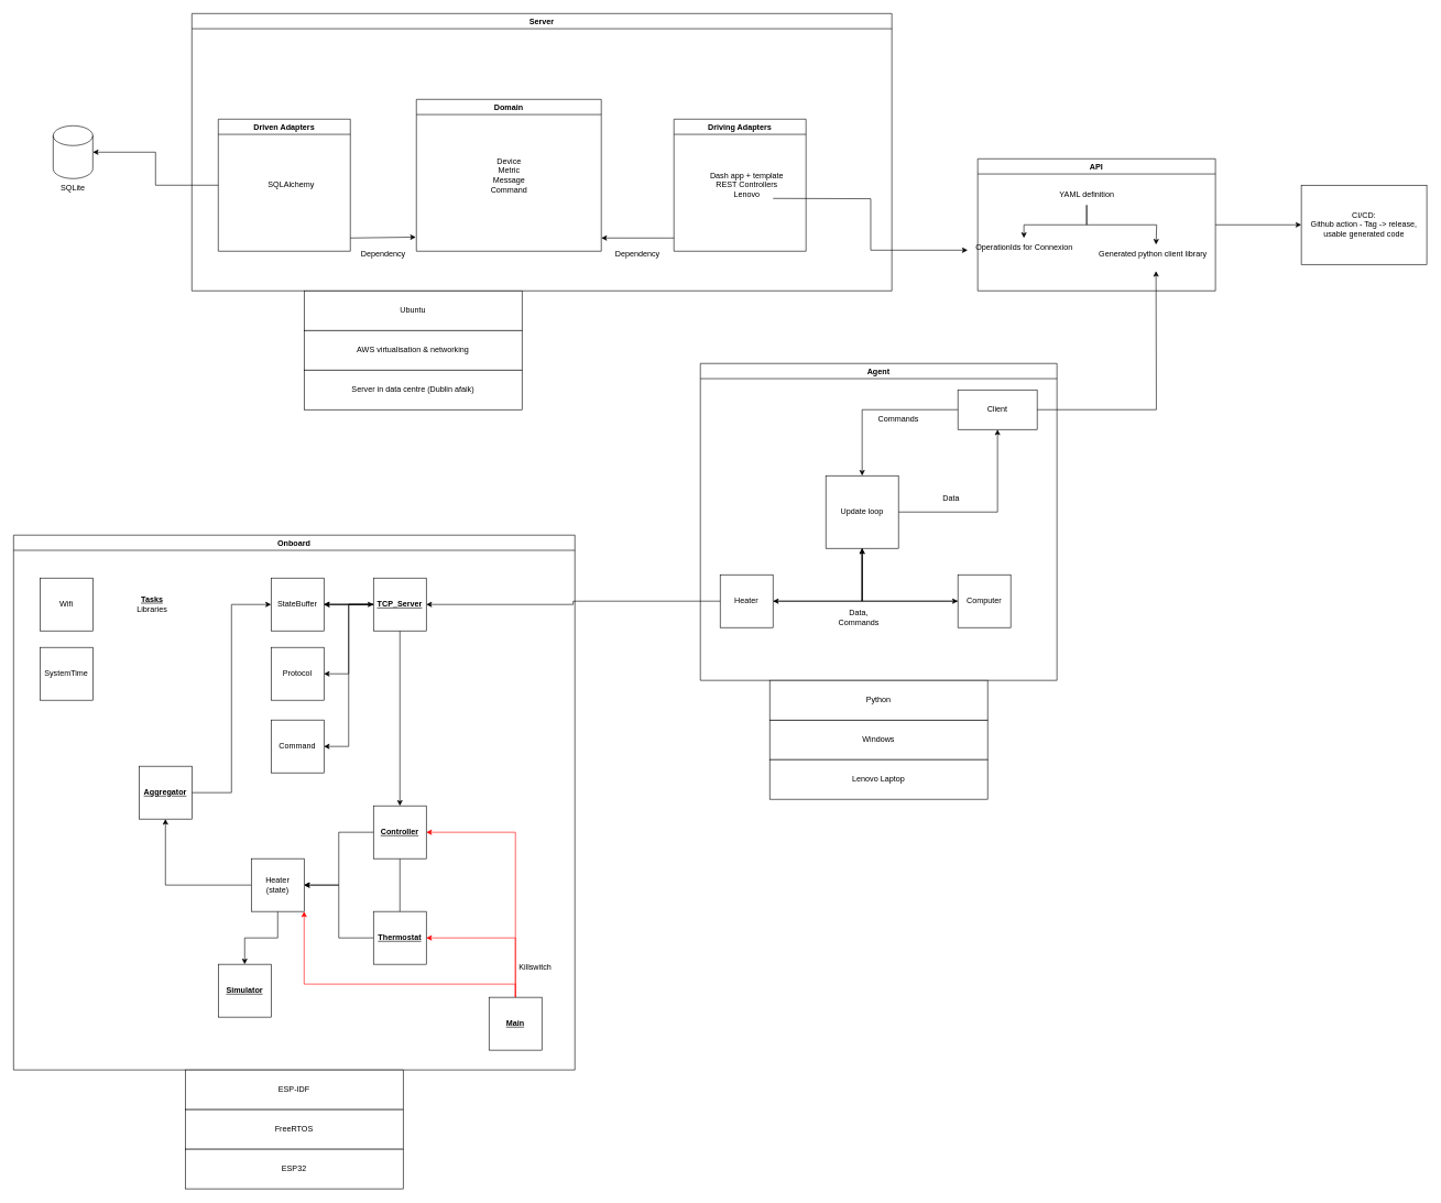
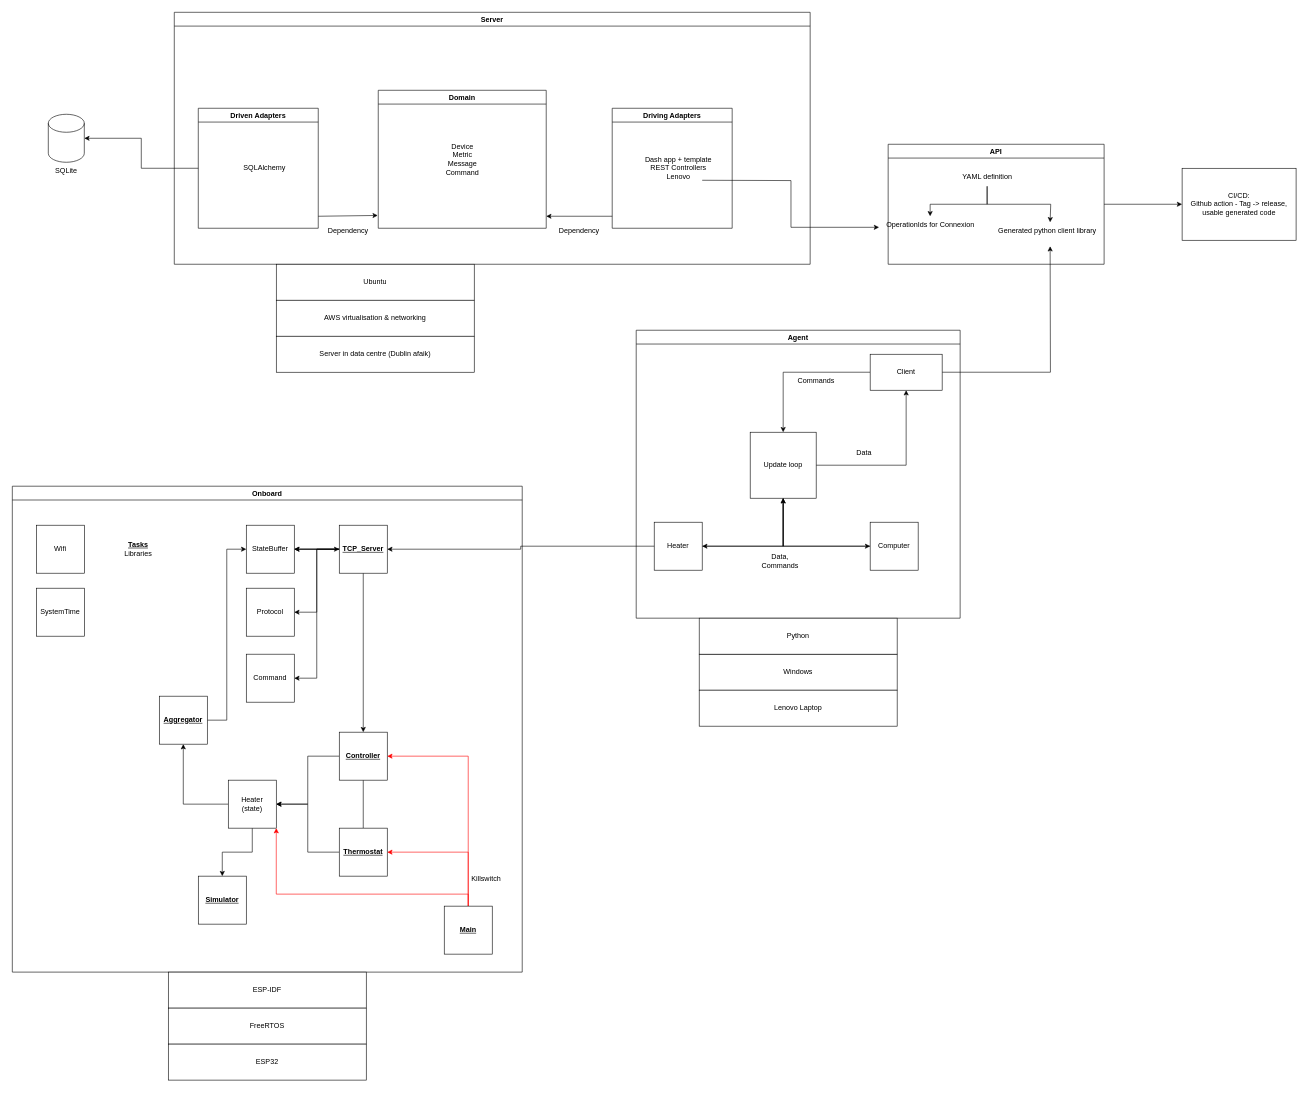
  <mxCell id="0" />
  <mxCell id="1" parent="0" />
  <mxCell id="2" value="Server" style="swimlane;whiteSpace=wrap;html=1;startSize=23;" vertex="1" parent="1"><mxGeometry x="290" y="20" width="1060" height="420" as="geometry" /></mxCell>
  <mxCell id="3" value="Driving Adapters" style="swimlane;whiteSpace=wrap;html=1;" vertex="1" parent="2"><mxGeometry x="730" y="160" width="200" height="200" as="geometry" /></mxCell>
  <mxCell id="4" value="Dash app + template&lt;div&gt;REST Controllers&lt;/div&gt;&lt;div&gt;Lenovo&lt;/div&gt;" style="text;html=1;align=center;verticalAlign=middle;resizable=0;points=[];autosize=1;strokeColor=none;fillColor=none;" vertex="1" parent="3"><mxGeometry x="45" y="70" width="130" height="60" as="geometry" /></mxCell>
  <mxCell id="5" value="Driven Adapters" style="swimlane;whiteSpace=wrap;html=1;" vertex="1" parent="2"><mxGeometry x="40" y="160" width="200" height="200" as="geometry" /></mxCell>
  <mxCell id="6" value="SQLAlchemy" style="text;html=1;align=center;verticalAlign=middle;resizable=0;points=[];autosize=1;strokeColor=none;fillColor=none;" vertex="1" parent="5"><mxGeometry x="65" y="85" width="90" height="30" as="geometry" /></mxCell>
  <mxCell id="7" value="" style="endArrow=classic;html=1;rounded=0;entryX=1;entryY=0.818;entryDx=0;entryDy=0;entryPerimeter=0;" edge="1" parent="2"><mxGeometry width="50" height="50" relative="1" as="geometry"><mxPoint x="730" y="340" as="sourcePoint" /><mxPoint x="620" y="339.96" as="targetPoint" /></mxGeometry></mxCell>
  <mxCell id="8" value="Dependency" style="text;html=1;align=center;verticalAlign=middle;whiteSpace=wrap;rounded=0;" vertex="1" parent="2"><mxGeometry x="260" y="350" width="60" height="30" as="geometry" /></mxCell>
  <mxCell id="9" value="Dependency" style="text;html=1;align=center;verticalAlign=middle;whiteSpace=wrap;rounded=0;" vertex="1" parent="2"><mxGeometry x="645" y="350" width="60" height="30" as="geometry" /></mxCell>
  <mxCell id="10" value="Domain" style="swimlane;whiteSpace=wrap;html=1;" vertex="1" parent="2"><mxGeometry x="340" y="130" width="280" height="230" as="geometry" /></mxCell>
  <mxCell id="11" value="Device&lt;div&gt;Metric&lt;/div&gt;&lt;div&gt;Message&lt;/div&gt;&lt;div&gt;Command&lt;/div&gt;" style="text;html=1;align=center;verticalAlign=middle;resizable=0;points=[];autosize=1;strokeColor=none;fillColor=none;" vertex="1" parent="10"><mxGeometry x="100" y="80" width="80" height="70" as="geometry" /></mxCell>
  <mxCell id="12" value="" style="endArrow=classic;html=1;rounded=0;entryX=-0.003;entryY=0.812;entryDx=0;entryDy=0;entryPerimeter=0;" edge="1" parent="1"><mxGeometry width="50" height="50" relative="1" as="geometry"><mxPoint x="530" y="360" as="sourcePoint" /><mxPoint x="629.16" y="358.64" as="targetPoint" /></mxGeometry></mxCell>
  <mxCell id="13" style="edgeStyle=orthogonalEdgeStyle;rounded=0;orthogonalLoop=1;jettySize=auto;html=1;entryX=0;entryY=0.5;entryDx=0;entryDy=0;" edge="1" parent="1" source="14" target="79"><mxGeometry relative="1" as="geometry" /></mxCell>
  <mxCell id="14" value="API" style="swimlane;whiteSpace=wrap;html=1;" vertex="1" parent="1"><mxGeometry x="1480" y="240" width="360" height="200" as="geometry" /></mxCell>
  <mxCell id="15" value="" style="edgeStyle=orthogonalEdgeStyle;rounded=0;orthogonalLoop=1;jettySize=auto;html=1;" edge="1" parent="14" source="17" target="18"><mxGeometry relative="1" as="geometry"><Array as="points"><mxPoint x="165" y="100" /><mxPoint x="70" y="100" /></Array></mxGeometry></mxCell>
  <mxCell id="16" value="" style="edgeStyle=orthogonalEdgeStyle;rounded=0;orthogonalLoop=1;jettySize=auto;html=1;" edge="1" parent="14" source="17"><mxGeometry relative="1" as="geometry"><mxPoint x="270" y="130" as="targetPoint" /><Array as="points"><mxPoint x="165" y="100" /><mxPoint x="271" y="100" /><mxPoint x="271" y="130" /></Array></mxGeometry></mxCell>
  <mxCell id="17" value="YAML definition" style="text;html=1;align=center;verticalAlign=middle;resizable=0;points=[];autosize=1;strokeColor=none;fillColor=none;" vertex="1" parent="14"><mxGeometry x="110" y="40" width="110" height="30" as="geometry" /></mxCell>
  <mxCell id="18" value="OperationIds for Connexion" style="text;html=1;align=center;verticalAlign=middle;resizable=0;points=[];autosize=1;strokeColor=none;fillColor=none;" vertex="1" parent="14"><mxGeometry x="-15" y="120" width="170" height="30" as="geometry" /></mxCell>
  <mxCell id="19" value="Generated python client library" style="text;html=1;align=center;verticalAlign=middle;resizable=0;points=[];autosize=1;strokeColor=none;fillColor=none;" vertex="1" parent="14"><mxGeometry x="170" y="130" width="190" height="30" as="geometry" /></mxCell>
  <mxCell id="20" style="edgeStyle=orthogonalEdgeStyle;rounded=0;orthogonalLoop=1;jettySize=auto;html=1;entryX=-0.001;entryY=0.614;entryDx=0;entryDy=0;entryPerimeter=0;" edge="1" parent="1" target="18"><mxGeometry relative="1" as="geometry"><mxPoint x="1170" y="300" as="sourcePoint" /></mxGeometry></mxCell>
  <mxCell id="21" value="" style="shape=cylinder3;whiteSpace=wrap;html=1;boundedLbl=1;backgroundOutline=1;size=15;" vertex="1" parent="1"><mxGeometry x="80" y="190" width="60" height="80" as="geometry" /></mxCell>
  <mxCell id="22" value="SQLite" style="text;html=1;align=center;verticalAlign=middle;whiteSpace=wrap;rounded=0;" vertex="1" parent="1"><mxGeometry x="80" y="270" width="60" height="30" as="geometry" /></mxCell>
  <mxCell id="23" style="edgeStyle=orthogonalEdgeStyle;rounded=0;orthogonalLoop=1;jettySize=auto;html=1;entryX=1;entryY=0.5;entryDx=0;entryDy=0;entryPerimeter=0;" edge="1" parent="1" source="5" target="21"><mxGeometry relative="1" as="geometry" /></mxCell>
  <mxCell id="24" value="Agent" style="swimlane;whiteSpace=wrap;html=1;" vertex="1" parent="1"><mxGeometry x="1060" y="550" width="540" height="480" as="geometry" /></mxCell>
  <mxCell id="25" style="edgeStyle=orthogonalEdgeStyle;rounded=0;orthogonalLoop=1;jettySize=auto;html=1;" edge="1" parent="24" source="27"><mxGeometry relative="1" as="geometry"><mxPoint x="690" y="-140" as="targetPoint" /></mxGeometry></mxCell>
  <mxCell id="26" style="edgeStyle=orthogonalEdgeStyle;rounded=0;orthogonalLoop=1;jettySize=auto;html=1;entryX=0.5;entryY=0;entryDx=0;entryDy=0;" edge="1" parent="24" source="27" target="31"><mxGeometry relative="1" as="geometry" /></mxCell>
  <mxCell id="27" value="Client" style="rounded=0;whiteSpace=wrap;html=1;" vertex="1" parent="24"><mxGeometry x="390" y="40" width="120" height="60" as="geometry" /></mxCell>
  <mxCell id="28" style="edgeStyle=orthogonalEdgeStyle;rounded=0;orthogonalLoop=1;jettySize=auto;html=1;entryX=0.5;entryY=1;entryDx=0;entryDy=0;" edge="1" parent="24" source="31" target="27"><mxGeometry relative="1" as="geometry" /></mxCell>
  <mxCell id="29" style="edgeStyle=orthogonalEdgeStyle;rounded=0;orthogonalLoop=1;jettySize=auto;html=1;entryX=0;entryY=0.5;entryDx=0;entryDy=0;" edge="1" parent="24" source="31" target="37"><mxGeometry relative="1" as="geometry"><Array as="points"><mxPoint x="245" y="360" /></Array></mxGeometry></mxCell>
  <mxCell id="30" style="edgeStyle=orthogonalEdgeStyle;rounded=0;orthogonalLoop=1;jettySize=auto;html=1;entryX=1;entryY=0.5;entryDx=0;entryDy=0;" edge="1" parent="24" source="31" target="35"><mxGeometry relative="1" as="geometry"><Array as="points"><mxPoint x="245" y="360" /></Array></mxGeometry></mxCell>
  <mxCell id="31" value="Update loop" style="whiteSpace=wrap;html=1;aspect=fixed;" vertex="1" parent="24"><mxGeometry x="190" y="170" width="110" height="110" as="geometry" /></mxCell>
  <mxCell id="32" value="Data" style="text;html=1;align=center;verticalAlign=middle;whiteSpace=wrap;rounded=0;" vertex="1" parent="24"><mxGeometry x="350" y="190" width="60" height="30" as="geometry" /></mxCell>
  <mxCell id="33" value="Commands" style="text;html=1;align=center;verticalAlign=middle;whiteSpace=wrap;rounded=0;" vertex="1" parent="24"><mxGeometry x="270" y="70" width="60" height="30" as="geometry" /></mxCell>
  <mxCell id="34" style="edgeStyle=orthogonalEdgeStyle;rounded=0;orthogonalLoop=1;jettySize=auto;html=1;entryX=0.5;entryY=1;entryDx=0;entryDy=0;" edge="1" parent="24" source="35" target="31"><mxGeometry relative="1" as="geometry" /></mxCell>
  <mxCell id="35" value="Heater" style="whiteSpace=wrap;html=1;aspect=fixed;" vertex="1" parent="24"><mxGeometry x="30" y="320" width="80" height="80" as="geometry" /></mxCell>
  <mxCell id="36" style="edgeStyle=orthogonalEdgeStyle;rounded=0;orthogonalLoop=1;jettySize=auto;html=1;entryX=0.5;entryY=1;entryDx=0;entryDy=0;" edge="1" parent="24" source="37" target="31"><mxGeometry relative="1" as="geometry" /></mxCell>
  <mxCell id="37" value="Computer" style="whiteSpace=wrap;html=1;aspect=fixed;" vertex="1" parent="24"><mxGeometry x="390" y="320" width="80" height="80" as="geometry" /></mxCell>
  <mxCell id="38" value="Data, Commands" style="text;html=1;align=center;verticalAlign=middle;whiteSpace=wrap;rounded=0;" vertex="1" parent="24"><mxGeometry x="210" y="370" width="60" height="30" as="geometry" /></mxCell>
  <mxCell id="39" value="Onboard" style="swimlane;whiteSpace=wrap;html=1;" vertex="1" parent="1"><mxGeometry x="20" y="810" width="850" height="810" as="geometry" /></mxCell>
  <mxCell id="40" value="" style="edgeStyle=orthogonalEdgeStyle;rounded=0;orthogonalLoop=1;jettySize=auto;html=1;" edge="1" parent="39" source="45" target="47"><mxGeometry relative="1" as="geometry" /></mxCell>
  <mxCell id="41" value="" style="edgeStyle=orthogonalEdgeStyle;rounded=0;orthogonalLoop=1;jettySize=auto;html=1;" edge="1" parent="39" source="45" target="50"><mxGeometry relative="1" as="geometry" /></mxCell>
  <mxCell id="42" value="" style="edgeStyle=orthogonalEdgeStyle;rounded=0;orthogonalLoop=1;jettySize=auto;html=1;" edge="1" parent="39" source="45" target="47"><mxGeometry relative="1" as="geometry" /></mxCell>
  <mxCell id="43" style="edgeStyle=orthogonalEdgeStyle;rounded=0;orthogonalLoop=1;jettySize=auto;html=1;entryX=1;entryY=0.5;entryDx=0;entryDy=0;" edge="1" parent="39" source="45" target="53"><mxGeometry relative="1" as="geometry" /></mxCell>
  <mxCell id="44" style="edgeStyle=orthogonalEdgeStyle;rounded=0;orthogonalLoop=1;jettySize=auto;html=1;entryX=1;entryY=0.5;entryDx=0;entryDy=0;" edge="1" parent="39" source="45" target="54"><mxGeometry relative="1" as="geometry" /></mxCell>
  <mxCell id="45" value="&lt;b&gt;&lt;u&gt;TCP_Server&lt;/u&gt;&lt;/b&gt;" style="whiteSpace=wrap;html=1;aspect=fixed;" vertex="1" parent="39"><mxGeometry x="545" y="65" width="80" height="80" as="geometry" /></mxCell>
  <mxCell id="46" style="edgeStyle=orthogonalEdgeStyle;rounded=0;orthogonalLoop=1;jettySize=auto;html=1;entryX=0;entryY=0.5;entryDx=0;entryDy=0;" edge="1" parent="39" source="47" target="45"><mxGeometry relative="1" as="geometry" /></mxCell>
  <mxCell id="47" value="StateBuffer" style="whiteSpace=wrap;html=1;aspect=fixed;" vertex="1" parent="39"><mxGeometry x="390" y="65" width="80" height="80" as="geometry" /></mxCell>
  <mxCell id="48" value="" style="edgeStyle=orthogonalEdgeStyle;rounded=0;orthogonalLoop=1;jettySize=auto;html=1;endArrow=none;" edge="1" parent="39" source="50" target="52"><mxGeometry relative="1" as="geometry" /></mxCell>
  <mxCell id="49" style="edgeStyle=orthogonalEdgeStyle;rounded=0;orthogonalLoop=1;jettySize=auto;html=1;entryX=1;entryY=0.5;entryDx=0;entryDy=0;" edge="1" parent="39" source="50" target="57"><mxGeometry relative="1" as="geometry" /></mxCell>
  <mxCell id="50" value="&lt;b&gt;&lt;u&gt;Controller&lt;/u&gt;&lt;/b&gt;" style="whiteSpace=wrap;html=1;aspect=fixed;" vertex="1" parent="39"><mxGeometry x="545" y="410" width="80" height="80" as="geometry" /></mxCell>
  <mxCell id="51" style="edgeStyle=orthogonalEdgeStyle;rounded=0;orthogonalLoop=1;jettySize=auto;html=1;entryX=1;entryY=0.5;entryDx=0;entryDy=0;" edge="1" parent="39" source="52" target="57"><mxGeometry relative="1" as="geometry" /></mxCell>
  <mxCell id="52" value="&lt;b&gt;&lt;u&gt;Thermostat&lt;/u&gt;&lt;/b&gt;" style="whiteSpace=wrap;html=1;aspect=fixed;" vertex="1" parent="39"><mxGeometry x="545" y="570" width="80" height="80" as="geometry" /></mxCell>
  <mxCell id="53" value="Protocol" style="whiteSpace=wrap;html=1;aspect=fixed;" vertex="1" parent="39"><mxGeometry x="390" y="170" width="80" height="80" as="geometry" /></mxCell>
  <mxCell id="54" value="Command" style="whiteSpace=wrap;html=1;aspect=fixed;" vertex="1" parent="39"><mxGeometry x="390" y="280" width="80" height="80" as="geometry" /></mxCell>
  <mxCell id="55" style="edgeStyle=orthogonalEdgeStyle;rounded=0;orthogonalLoop=1;jettySize=auto;html=1;entryX=0.5;entryY=1;entryDx=0;entryDy=0;" edge="1" parent="39" source="57" target="59"><mxGeometry relative="1" as="geometry" /></mxCell>
  <mxCell id="56" value="" style="edgeStyle=orthogonalEdgeStyle;rounded=0;orthogonalLoop=1;jettySize=auto;html=1;" edge="1" parent="39" source="57" target="60"><mxGeometry relative="1" as="geometry" /></mxCell>
  <mxCell id="57" value="Heater&lt;div&gt;(state)&lt;/div&gt;" style="whiteSpace=wrap;html=1;aspect=fixed;" vertex="1" parent="39"><mxGeometry x="360" y="490" width="80" height="80" as="geometry" /></mxCell>
  <mxCell id="58" style="edgeStyle=orthogonalEdgeStyle;rounded=0;orthogonalLoop=1;jettySize=auto;html=1;entryX=0;entryY=0.5;entryDx=0;entryDy=0;" edge="1" parent="39" source="59" target="47"><mxGeometry relative="1" as="geometry" /></mxCell>
- <mxCell id="59" value="&lt;b&gt;&lt;u&gt;Aggregator&lt;/u&gt;&lt;/b&gt;" style="whiteSpace=wrap;html=1;aspect=fixed;" vertex="1" parent="39"><mxGeometry x="190" y="350" width="80" height="80" as="geometry" /></mxCell>
+ <mxCell id="59" value="&lt;b&gt;&lt;u&gt;Aggregator&lt;/u&gt;&lt;/b&gt;" style="whiteSpace=wrap;html=1;aspect=fixed;" vertex="1" parent="39"><mxGeometry x="245" y="350" width="80" height="80" as="geometry" /></mxCell>
  <mxCell id="60" value="&lt;b&gt;&lt;u&gt;Simulator&lt;/u&gt;&lt;/b&gt;" style="whiteSpace=wrap;html=1;aspect=fixed;" vertex="1" parent="39"><mxGeometry x="310" y="650" width="80" height="80" as="geometry" /></mxCell>
  <mxCell id="61" value="Wifi" style="whiteSpace=wrap;html=1;aspect=fixed;" vertex="1" parent="39"><mxGeometry x="40" y="65" width="80" height="80" as="geometry" /></mxCell>
  <mxCell id="62" value="SystemTime" style="whiteSpace=wrap;html=1;aspect=fixed;" vertex="1" parent="39"><mxGeometry x="40" y="170" width="80" height="80" as="geometry" /></mxCell>
  <mxCell id="63" value="&lt;u style=&quot;font-weight: bold;&quot;&gt;Tasks&lt;/u&gt;&lt;br&gt;Libraries" style="text;html=1;align=center;verticalAlign=middle;whiteSpace=wrap;rounded=0;" vertex="1" parent="39"><mxGeometry x="180" y="90" width="60" height="30" as="geometry" /></mxCell>
  <mxCell id="64" style="edgeStyle=orthogonalEdgeStyle;rounded=0;orthogonalLoop=1;jettySize=auto;html=1;entryX=1;entryY=0.5;entryDx=0;entryDy=0;strokeColor=#FF0000;" edge="1" parent="39" source="67" target="52"><mxGeometry relative="1" as="geometry"><Array as="points"><mxPoint x="760" y="610" /></Array></mxGeometry></mxCell>
  <mxCell id="65" style="edgeStyle=orthogonalEdgeStyle;rounded=0;orthogonalLoop=1;jettySize=auto;html=1;entryX=1;entryY=1;entryDx=0;entryDy=0;strokeColor=#FF0000;" edge="1" parent="39" source="67" target="57"><mxGeometry relative="1" as="geometry"><Array as="points"><mxPoint x="760" y="680" /><mxPoint x="440" y="680" /></Array></mxGeometry></mxCell>
  <mxCell id="66" style="edgeStyle=orthogonalEdgeStyle;rounded=0;orthogonalLoop=1;jettySize=auto;html=1;entryX=1;entryY=0.5;entryDx=0;entryDy=0;strokeColor=#FF0000;" edge="1" parent="39" source="67" target="50"><mxGeometry relative="1" as="geometry"><Array as="points"><mxPoint x="760" y="450" /></Array></mxGeometry></mxCell>
  <mxCell id="67" value="&lt;b&gt;&lt;u&gt;Main&lt;/u&gt;&lt;/b&gt;" style="whiteSpace=wrap;html=1;aspect=fixed;" vertex="1" parent="39"><mxGeometry x="720" y="700" width="80" height="80" as="geometry" /></mxCell>
  <mxCell id="68" value="Killswitch" style="text;html=1;align=center;verticalAlign=middle;whiteSpace=wrap;rounded=0;" vertex="1" parent="39"><mxGeometry x="760" y="640" width="60" height="30" as="geometry" /></mxCell>
  <mxCell id="69" value="Ubuntu" style="rounded=0;whiteSpace=wrap;html=1;" vertex="1" parent="1"><mxGeometry x="460" y="440" width="330" height="60" as="geometry" /></mxCell>
  <mxCell id="70" value="Windows" style="rounded=0;whiteSpace=wrap;html=1;" vertex="1" parent="1"><mxGeometry x="1165" y="1090" width="330" height="60" as="geometry" /></mxCell>
  <mxCell id="71" value="Python" style="rounded=0;whiteSpace=wrap;html=1;" vertex="1" parent="1"><mxGeometry x="1165" y="1030" width="330" height="60" as="geometry" /></mxCell>
  <mxCell id="72" value="" style="edgeStyle=orthogonalEdgeStyle;rounded=0;orthogonalLoop=1;jettySize=auto;html=1;" edge="1" parent="1" source="35" target="45"><mxGeometry relative="1" as="geometry" /></mxCell>
  <mxCell id="73" value="ESP-IDF" style="rounded=0;whiteSpace=wrap;html=1;" vertex="1" parent="1"><mxGeometry x="280" y="1620" width="330" height="60" as="geometry" /></mxCell>
  <mxCell id="74" value="FreeRTOS" style="rounded=0;whiteSpace=wrap;html=1;" vertex="1" parent="1"><mxGeometry x="280" y="1680" width="330" height="60" as="geometry" /></mxCell>
  <mxCell id="75" value="ESP32" style="rounded=0;whiteSpace=wrap;html=1;" vertex="1" parent="1"><mxGeometry x="280" y="1740" width="330" height="60" as="geometry" /></mxCell>
  <mxCell id="76" value="Lenovo Laptop" style="rounded=0;whiteSpace=wrap;html=1;" vertex="1" parent="1"><mxGeometry x="1165" y="1150" width="330" height="60" as="geometry" /></mxCell>
  <mxCell id="77" value="AWS virtualisation &amp;amp; networking" style="rounded=0;whiteSpace=wrap;html=1;" vertex="1" parent="1"><mxGeometry x="460" y="500" width="330" height="60" as="geometry" /></mxCell>
  <mxCell id="78" value="Server in data centre (Dublin afaik)" style="rounded=0;whiteSpace=wrap;html=1;" vertex="1" parent="1"><mxGeometry x="460" y="560" width="330" height="60" as="geometry" /></mxCell>
  <mxCell id="79" value="CI/CD:&lt;div&gt;Github action - Tag -&amp;gt; release, usable generated code&lt;/div&gt;" style="rounded=0;whiteSpace=wrap;html=1;" vertex="1" parent="1"><mxGeometry x="1970" y="280" width="190" height="120" as="geometry" /></mxCell>
